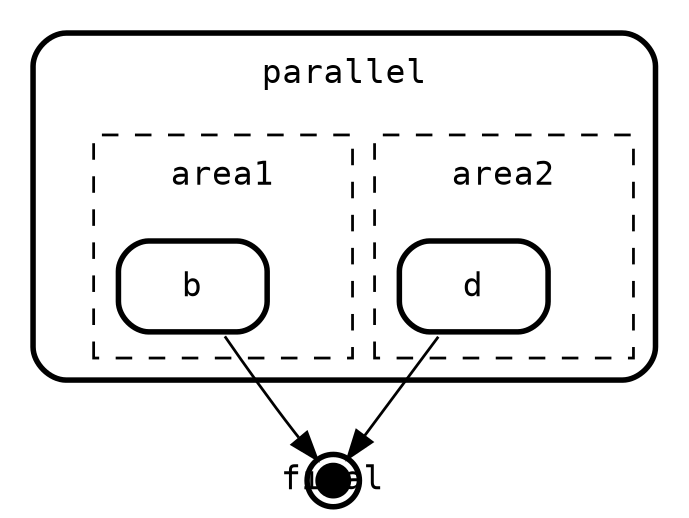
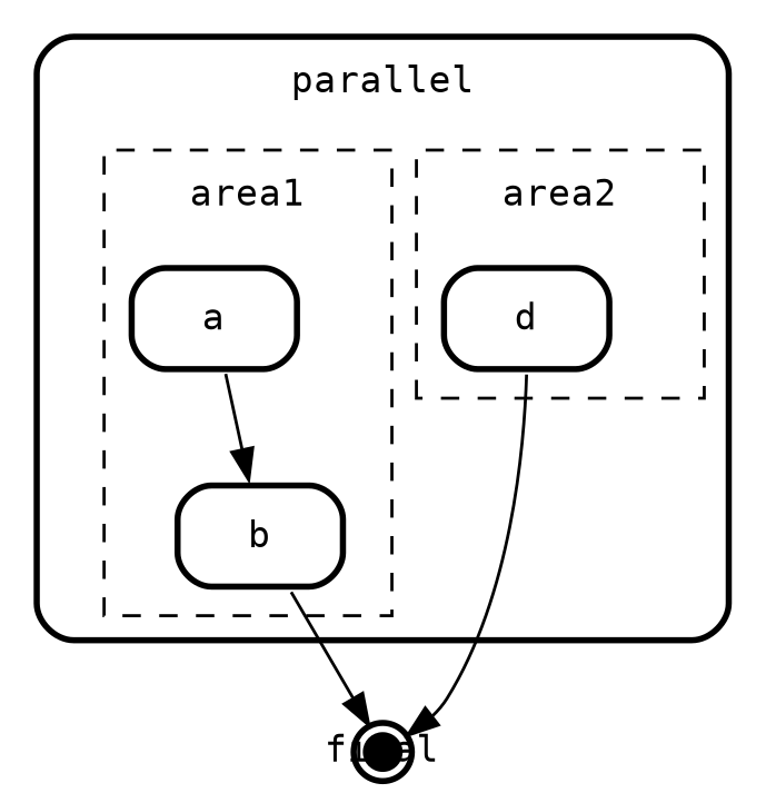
  digraph {
    compound=true
    fontname="DejaVu Sans Mono"
    fontsize=12
    nodesep=0.3
    ordering=out
    penwidth=2.0
    ranksep=0.1
    splines=true
    node [fillcolor="#FFFFFF01" fixedsize=true fontname="DejaVu Sans Mono" fontsize=12 margin=0 penwidth=2.0 shape=point style=filled color=black]
    edge [fontname="DejaVu Sans Mono" fontsize=10]
    area1 [height=0 style=invis width=0 color=""]
+   n2 [label=<       <table align="center" cellborder="0" border="2" style="rounded" width="48">         <tr><td width="48" cellpadding="7">a</td></tr>       </table>     > shape=plaintext fixedsize=""]
    n3 [label=<       <table align="center" cellborder="0" border="2" style="rounded" width="48">         <tr><td width="48" cellpadding="7">b</td></tr>       </table>     > shape=plaintext fixedsize=""]
    area2 [height=0 style=invis width=0 color=""]
    n5 [label=<       <table align="center" cellborder="0" border="2" style="rounded" width="48">         <tr><td width="48" cellpadding="7">d</td></tr>       </table>     > shape=plaintext fixedsize=""]
    parallel [height=0 style=invis width=0 color=""]
    final [fillcolor=black height=0.15 peripheries=2 shape=circle margin=""]
    subgraph cluster_1 {
      label=<       <table cellborder="0" border="0">         <tr><td>parallel</td></tr>       </table>       >
      style=rounded
      parallel
      subgraph cluster_2 {
        label=<       <table cellborder="0" border="0">         <tr><td>area1</td></tr>       </table>       >
        penwidth=1
        style=dashed
        area1
+       n2
        n3
      }
      subgraph cluster_3 {
        label=<       <table cellborder="0" border="0">         <tr><td>area2</td></tr>       </table>       >
        penwidth=1
        style=dashed
        area2
        n5
      }
    }
+   n2 -> n3 [label="    \l"]
    n3 -> final [label="    \l"]
    n5 -> final [label="    \l"]
  }
